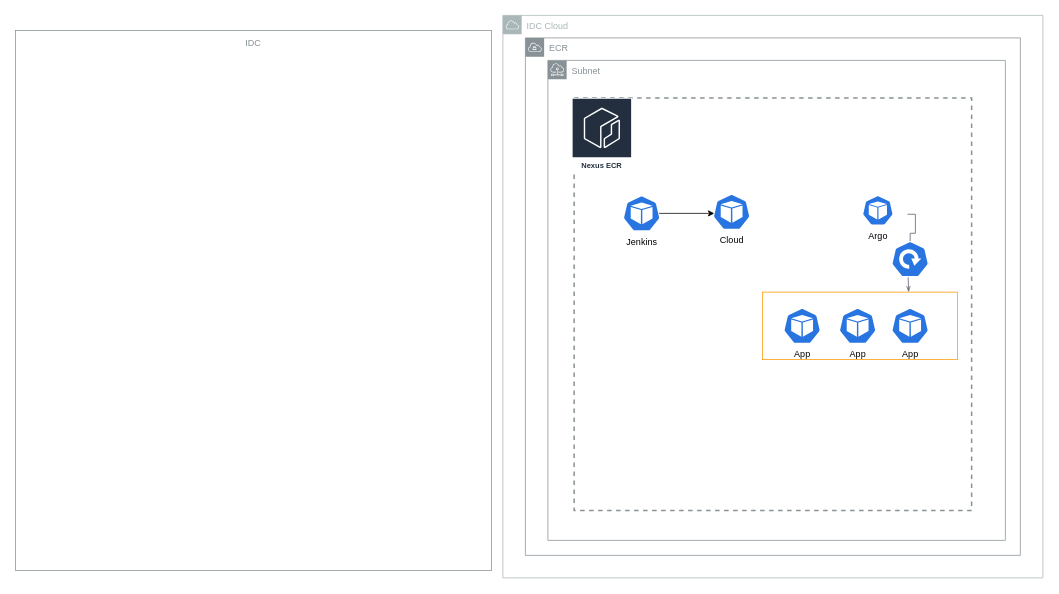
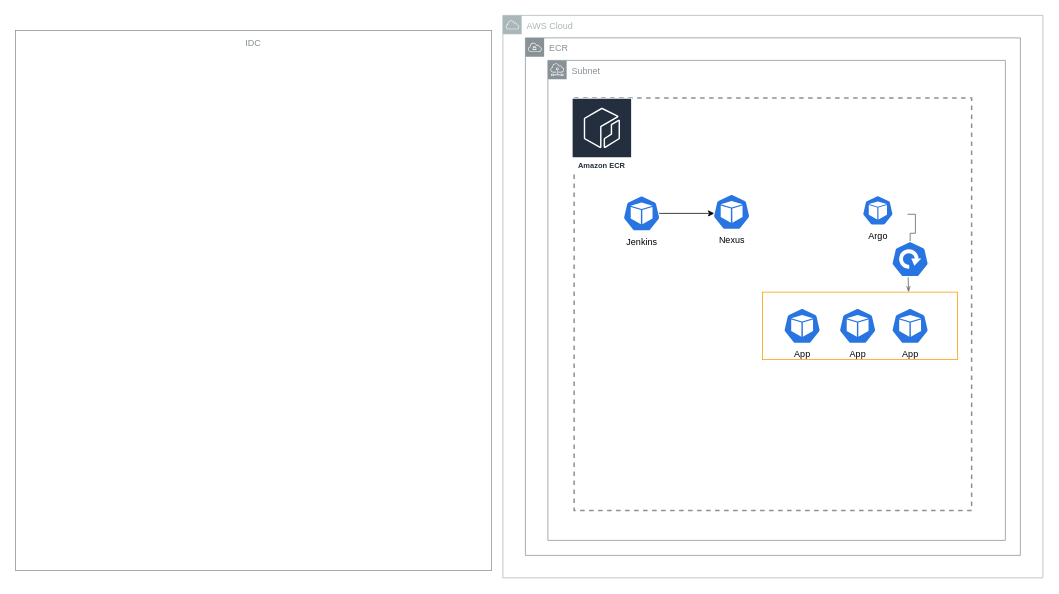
  <mxCell id="0" />
  <mxCell id="1" parent="0" />
  <mxCell id="2" value="" style="outlineConnect=0;gradientColor=none;html=1;whiteSpace=wrap;fontSize=12;fontStyle=0;strokeColor=#879196;fillColor=none;verticalAlign=top;align=center;fontColor=#879196;dashed=1;spacingTop=3;strokeWidth=2;" vertex="1" parent="1"><mxGeometry x="765" y="130" width="530" height="550" as="geometry" /></mxCell>
- <mxCell id="3" value="IDC Cloud" style="sketch=0;outlineConnect=0;gradientColor=none;html=1;whiteSpace=wrap;fontSize=12;fontStyle=0;shape=mxgraph.aws4.group;grIcon=mxgraph.aws4.group_aws_cloud;strokeColor=#AAB7B8;fillColor=none;verticalAlign=top;align=left;spacingLeft=30;fontColor=#AAB7B8;dashed=0;" vertex="1" parent="1"><mxGeometry x="670" y="20" width="720" height="750" as="geometry" /></mxCell>
+ <mxCell id="3" value="AWS Cloud" style="sketch=0;outlineConnect=0;gradientColor=none;html=1;whiteSpace=wrap;fontSize=12;fontStyle=0;shape=mxgraph.aws4.group;grIcon=mxgraph.aws4.group_aws_cloud;strokeColor=#AAB7B8;fillColor=none;verticalAlign=top;align=left;spacingLeft=30;fontColor=#AAB7B8;dashed=0;" vertex="1" parent="1"><mxGeometry x="670" y="20" width="720" height="750" as="geometry" /></mxCell>
  <mxCell id="4" value="ECR" style="sketch=0;outlineConnect=0;gradientColor=none;html=1;whiteSpace=wrap;fontSize=12;fontStyle=0;shape=mxgraph.aws4.group;grIcon=mxgraph.aws4.group_vpc;strokeColor=#879196;fillColor=none;verticalAlign=top;align=left;spacingLeft=30;fontColor=#879196;dashed=0;" vertex="1" parent="1"><mxGeometry x="700" y="50" width="660" height="690" as="geometry" /></mxCell>
  <mxCell id="5" value="Subnet" style="sketch=0;outlineConnect=0;gradientColor=none;html=1;whiteSpace=wrap;fontSize=12;fontStyle=0;shape=mxgraph.aws4.group;grIcon=mxgraph.aws4.group_subnet;strokeColor=#879196;fillColor=none;verticalAlign=top;align=left;spacingLeft=30;fontColor=#879196;dashed=0;" vertex="1" parent="1"><mxGeometry x="730" y="80" width="610" height="640" as="geometry" /></mxCell>
- <mxCell id="6" value="Nexus ECR" style="sketch=0;outlineConnect=0;fontColor=#232F3E;gradientColor=none;strokeColor=#ffffff;fillColor=#232F3E;dashed=0;verticalLabelPosition=middle;verticalAlign=bottom;align=center;html=1;whiteSpace=wrap;fontSize=10;fontStyle=1;spacing=3;shape=mxgraph.aws4.productIcon;prIcon=mxgraph.aws4.ecr;" vertex="1" parent="1"><mxGeometry x="762" y="130" width="80" height="100" as="geometry" /></mxCell>
+ <mxCell id="6" value="Amazon ECR" style="sketch=0;outlineConnect=0;fontColor=#232F3E;gradientColor=none;strokeColor=#ffffff;fillColor=#232F3E;dashed=0;verticalLabelPosition=middle;verticalAlign=bottom;align=center;html=1;whiteSpace=wrap;fontSize=10;fontStyle=1;spacing=3;shape=mxgraph.aws4.productIcon;prIcon=mxgraph.aws4.ecr;" vertex="1" parent="1"><mxGeometry x="762" y="130" width="80" height="100" as="geometry" /></mxCell>
  <mxCell id="7" style="edgeStyle=orthogonalEdgeStyle;rounded=0;orthogonalLoop=1;jettySize=auto;html=1;entryX=0.14;entryY=0.542;entryDx=0;entryDy=0;entryPerimeter=0;" edge="1" parent="1"><mxGeometry relative="1" as="geometry"><mxPoint x="875" y="284.016" as="sourcePoint" /><mxPoint x="952" y="284.016" as="targetPoint" /></mxGeometry></mxCell>
  <mxCell id="8" value="Jenkins" style="sketch=0;html=1;dashed=0;whitespace=wrap;fillColor=#2875E2;strokeColor=#ffffff;points=[[0.005,0.63,0],[0.1,0.2,0],[0.9,0.2,0],[0.5,0,0],[0.995,0.63,0],[0.72,0.99,0],[0.5,1,0],[0.28,0.99,0]];shape=mxgraph.kubernetes.icon;prIcon=pod;labelPosition=center;verticalLabelPosition=bottom;align=center;verticalAlign=top;" vertex="1" parent="1"><mxGeometry x="830" y="260" width="50" height="48" as="geometry" /></mxCell>
  <mxCell id="9" value="Argo" style="sketch=0;html=1;dashed=0;whitespace=wrap;fillColor=#2875E2;strokeColor=#ffffff;points=[[0.005,0.63,0],[0.1,0.2,0],[0.9,0.2,0],[0.5,0,0],[0.995,0.63,0],[0.72,0.99,0],[0.5,1,0],[0.28,0.99,0]];shape=mxgraph.kubernetes.icon;prIcon=pod;labelPosition=center;verticalLabelPosition=bottom;align=center;verticalAlign=top;" vertex="1" parent="1"><mxGeometry x="1130" y="260" width="80" height="40" as="geometry" /></mxCell>
- <mxCell id="10" value="Cloud" style="sketch=0;html=1;dashed=0;whitespace=wrap;fillColor=#2875E2;strokeColor=#ffffff;points=[[0.005,0.63,0],[0.1,0.2,0],[0.9,0.2,0],[0.5,0,0],[0.995,0.63,0],[0.72,0.99,0],[0.5,1,0],[0.28,0.99,0]];shape=mxgraph.kubernetes.icon;prIcon=pod;labelPosition=center;verticalLabelPosition=bottom;align=center;verticalAlign=top;" vertex="1" parent="1"><mxGeometry x="950" y="258" width="50" height="48" as="geometry" /></mxCell>
+ <mxCell id="10" value="Nexus" style="sketch=0;html=1;dashed=0;whitespace=wrap;fillColor=#2875E2;strokeColor=#ffffff;points=[[0.005,0.63,0],[0.1,0.2,0],[0.9,0.2,0],[0.5,0,0],[0.995,0.63,0],[0.72,0.99,0],[0.5,1,0],[0.28,0.99,0]];shape=mxgraph.kubernetes.icon;prIcon=pod;labelPosition=center;verticalLabelPosition=bottom;align=center;verticalAlign=top;" vertex="1" parent="1"><mxGeometry x="950" y="258" width="50" height="48" as="geometry" /></mxCell>
  <mxCell id="11" value="App" style="sketch=0;html=1;dashed=0;whitespace=wrap;fillColor=#2875E2;strokeColor=#ffffff;points=[[0.005,0.63,0],[0.1,0.2,0],[0.9,0.2,0],[0.5,0,0],[0.995,0.63,0],[0.72,0.99,0],[0.5,1,0],[0.28,0.99,0]];shape=mxgraph.kubernetes.icon;prIcon=pod;labelPosition=center;verticalLabelPosition=bottom;align=center;verticalAlign=top;" vertex="1" parent="1"><mxGeometry x="1044" y="410" width="50" height="48" as="geometry" /></mxCell>
  <mxCell id="12" value="App" style="sketch=0;html=1;dashed=0;whitespace=wrap;fillColor=#2875E2;strokeColor=#ffffff;points=[[0.005,0.63,0],[0.1,0.2,0],[0.9,0.2,0],[0.5,0,0],[0.995,0.63,0],[0.72,0.99,0],[0.5,1,0],[0.28,0.99,0]];shape=mxgraph.kubernetes.icon;prIcon=pod;labelPosition=center;verticalLabelPosition=bottom;align=center;verticalAlign=top;" vertex="1" parent="1"><mxGeometry x="1080" y="410" width="126" height="48" as="geometry" /></mxCell>
  <mxCell id="13" value="App" style="sketch=0;html=1;dashed=0;whitespace=wrap;fillColor=#2875E2;strokeColor=#ffffff;points=[[0.005,0.63,0],[0.1,0.2,0],[0.9,0.2,0],[0.5,0,0],[0.995,0.63,0],[0.72,0.99,0],[0.5,1,0],[0.28,0.99,0]];shape=mxgraph.kubernetes.icon;prIcon=pod;labelPosition=center;verticalLabelPosition=bottom;align=center;verticalAlign=top;" vertex="1" parent="1"><mxGeometry x="1150" y="410" width="126" height="48" as="geometry" /></mxCell>
  <mxCell id="14" value="" style="outlineConnect=0;gradientColor=none;html=1;whiteSpace=wrap;fontSize=12;fontStyle=0;strokeColor=#FF9900;fillColor=none;verticalAlign=top;align=center;fontColor=#FF9900;dashed=0;spacingTop=3;" vertex="1" parent="1"><mxGeometry x="1016" y="389" width="260" height="90" as="geometry" /></mxCell>
  <mxCell id="15" value="" style="edgeStyle=orthogonalEdgeStyle;html=1;endArrow=openThin;elbow=vertical;startArrow=none;endFill=0;strokeColor=#545B64;rounded=0;exitX=0.995;exitY=0.63;exitDx=0;exitDy=0;exitPerimeter=0;entryX=0.75;entryY=0;entryDx=0;entryDy=0;" edge="1" parent="1" source="16" target="14"><mxGeometry width="100" relative="1" as="geometry"><mxPoint x="990" y="330" as="sourcePoint" /><mxPoint x="1090" y="330" as="targetPoint" /><Array as="points"><mxPoint x="1210" y="360" /><mxPoint x="1210" y="389" /><mxPoint x="1208" y="389" /></Array></mxGeometry></mxCell>
  <mxCell id="16" value="" style="sketch=0;html=1;dashed=0;whitespace=wrap;fillColor=#2875E2;strokeColor=#ffffff;points=[[0.005,0.63,0],[0.1,0.2,0],[0.9,0.2,0],[0.5,0,0],[0.995,0.63,0],[0.72,0.99,0],[0.5,1,0],[0.28,0.99,0]];shape=mxgraph.kubernetes.icon;prIcon=deploy" vertex="1" parent="1"><mxGeometry x="1188" y="321" width="50" height="48" as="geometry" /></mxCell>
  <mxCell id="17" value="" style="edgeStyle=orthogonalEdgeStyle;html=1;endArrow=none;elbow=vertical;startArrow=none;endFill=0;strokeColor=#545B64;rounded=0;exitX=0.995;exitY=0.63;exitDx=0;exitDy=0;exitPerimeter=0;entryX=0.5;entryY=0;entryDx=0;entryDy=0;entryPerimeter=0;" edge="1" parent="1" source="9" target="16"><mxGeometry width="100" relative="1" as="geometry"><mxPoint x="1179.75" y="290.24" as="sourcePoint" /><mxPoint x="1208" y="399" as="targetPoint" /></mxGeometry></mxCell>
  <mxCell id="18" value="IDC" style="outlineConnect=0;gradientColor=none;html=1;whiteSpace=wrap;fontSize=12;fontStyle=0;strokeColor=#879196;fillColor=none;verticalAlign=top;align=center;fontColor=#879196;spacingTop=3;" vertex="1" parent="1"><mxGeometry x="20" y="40" width="635" height="720" as="geometry" /></mxCell>
